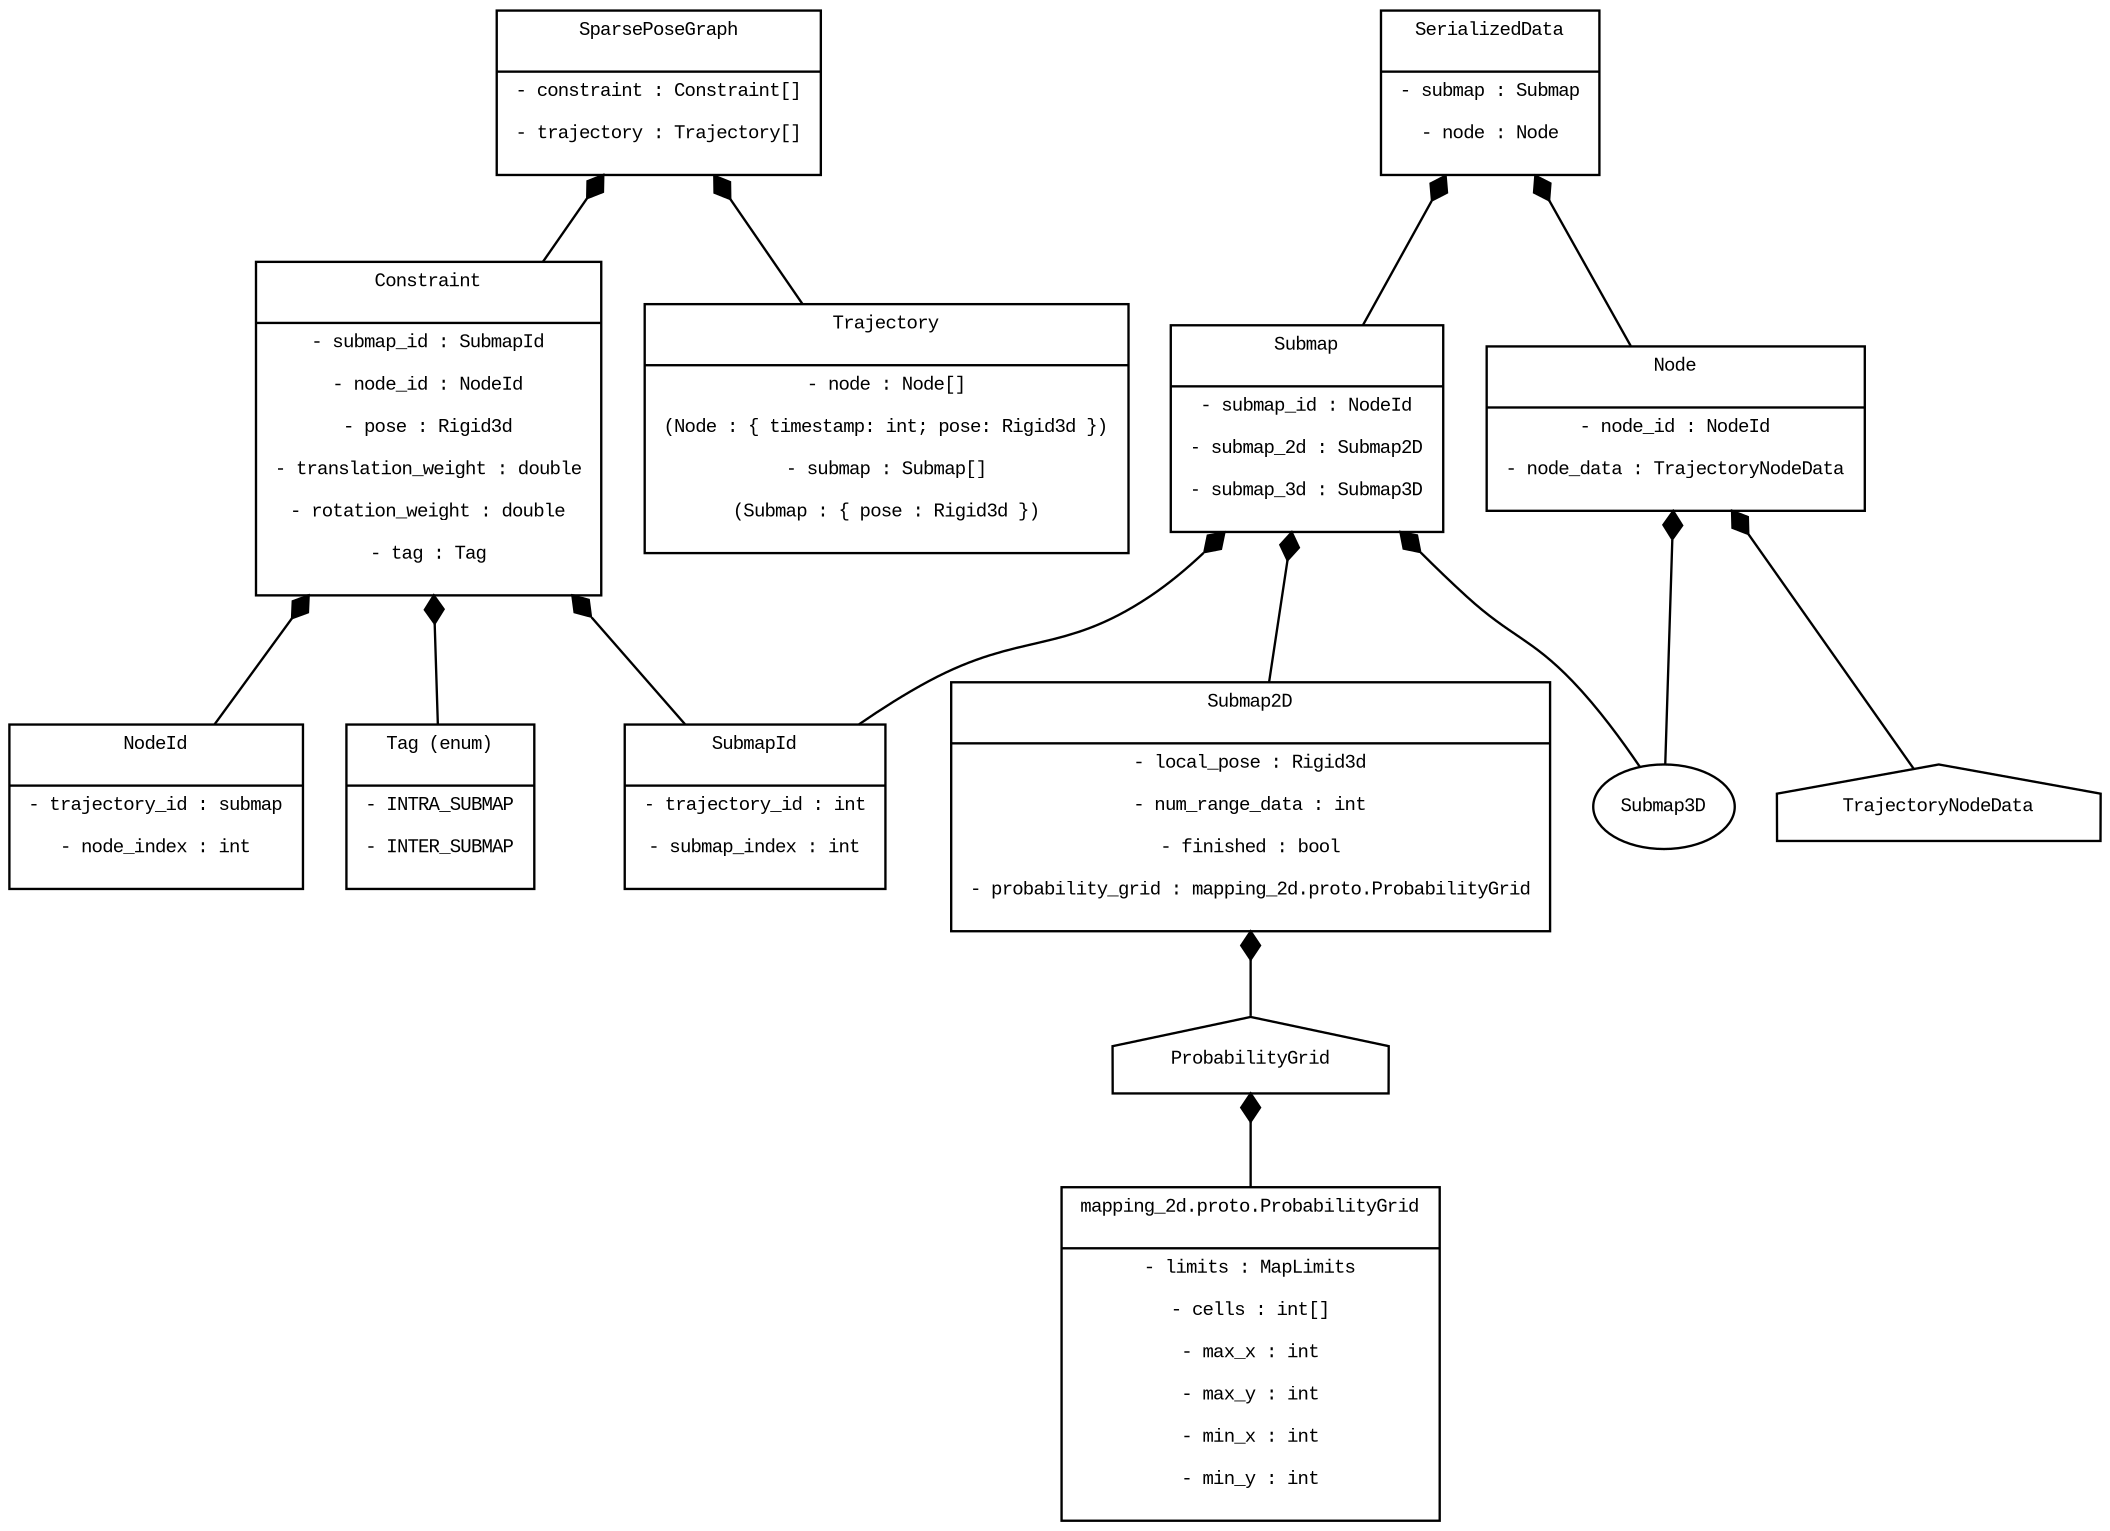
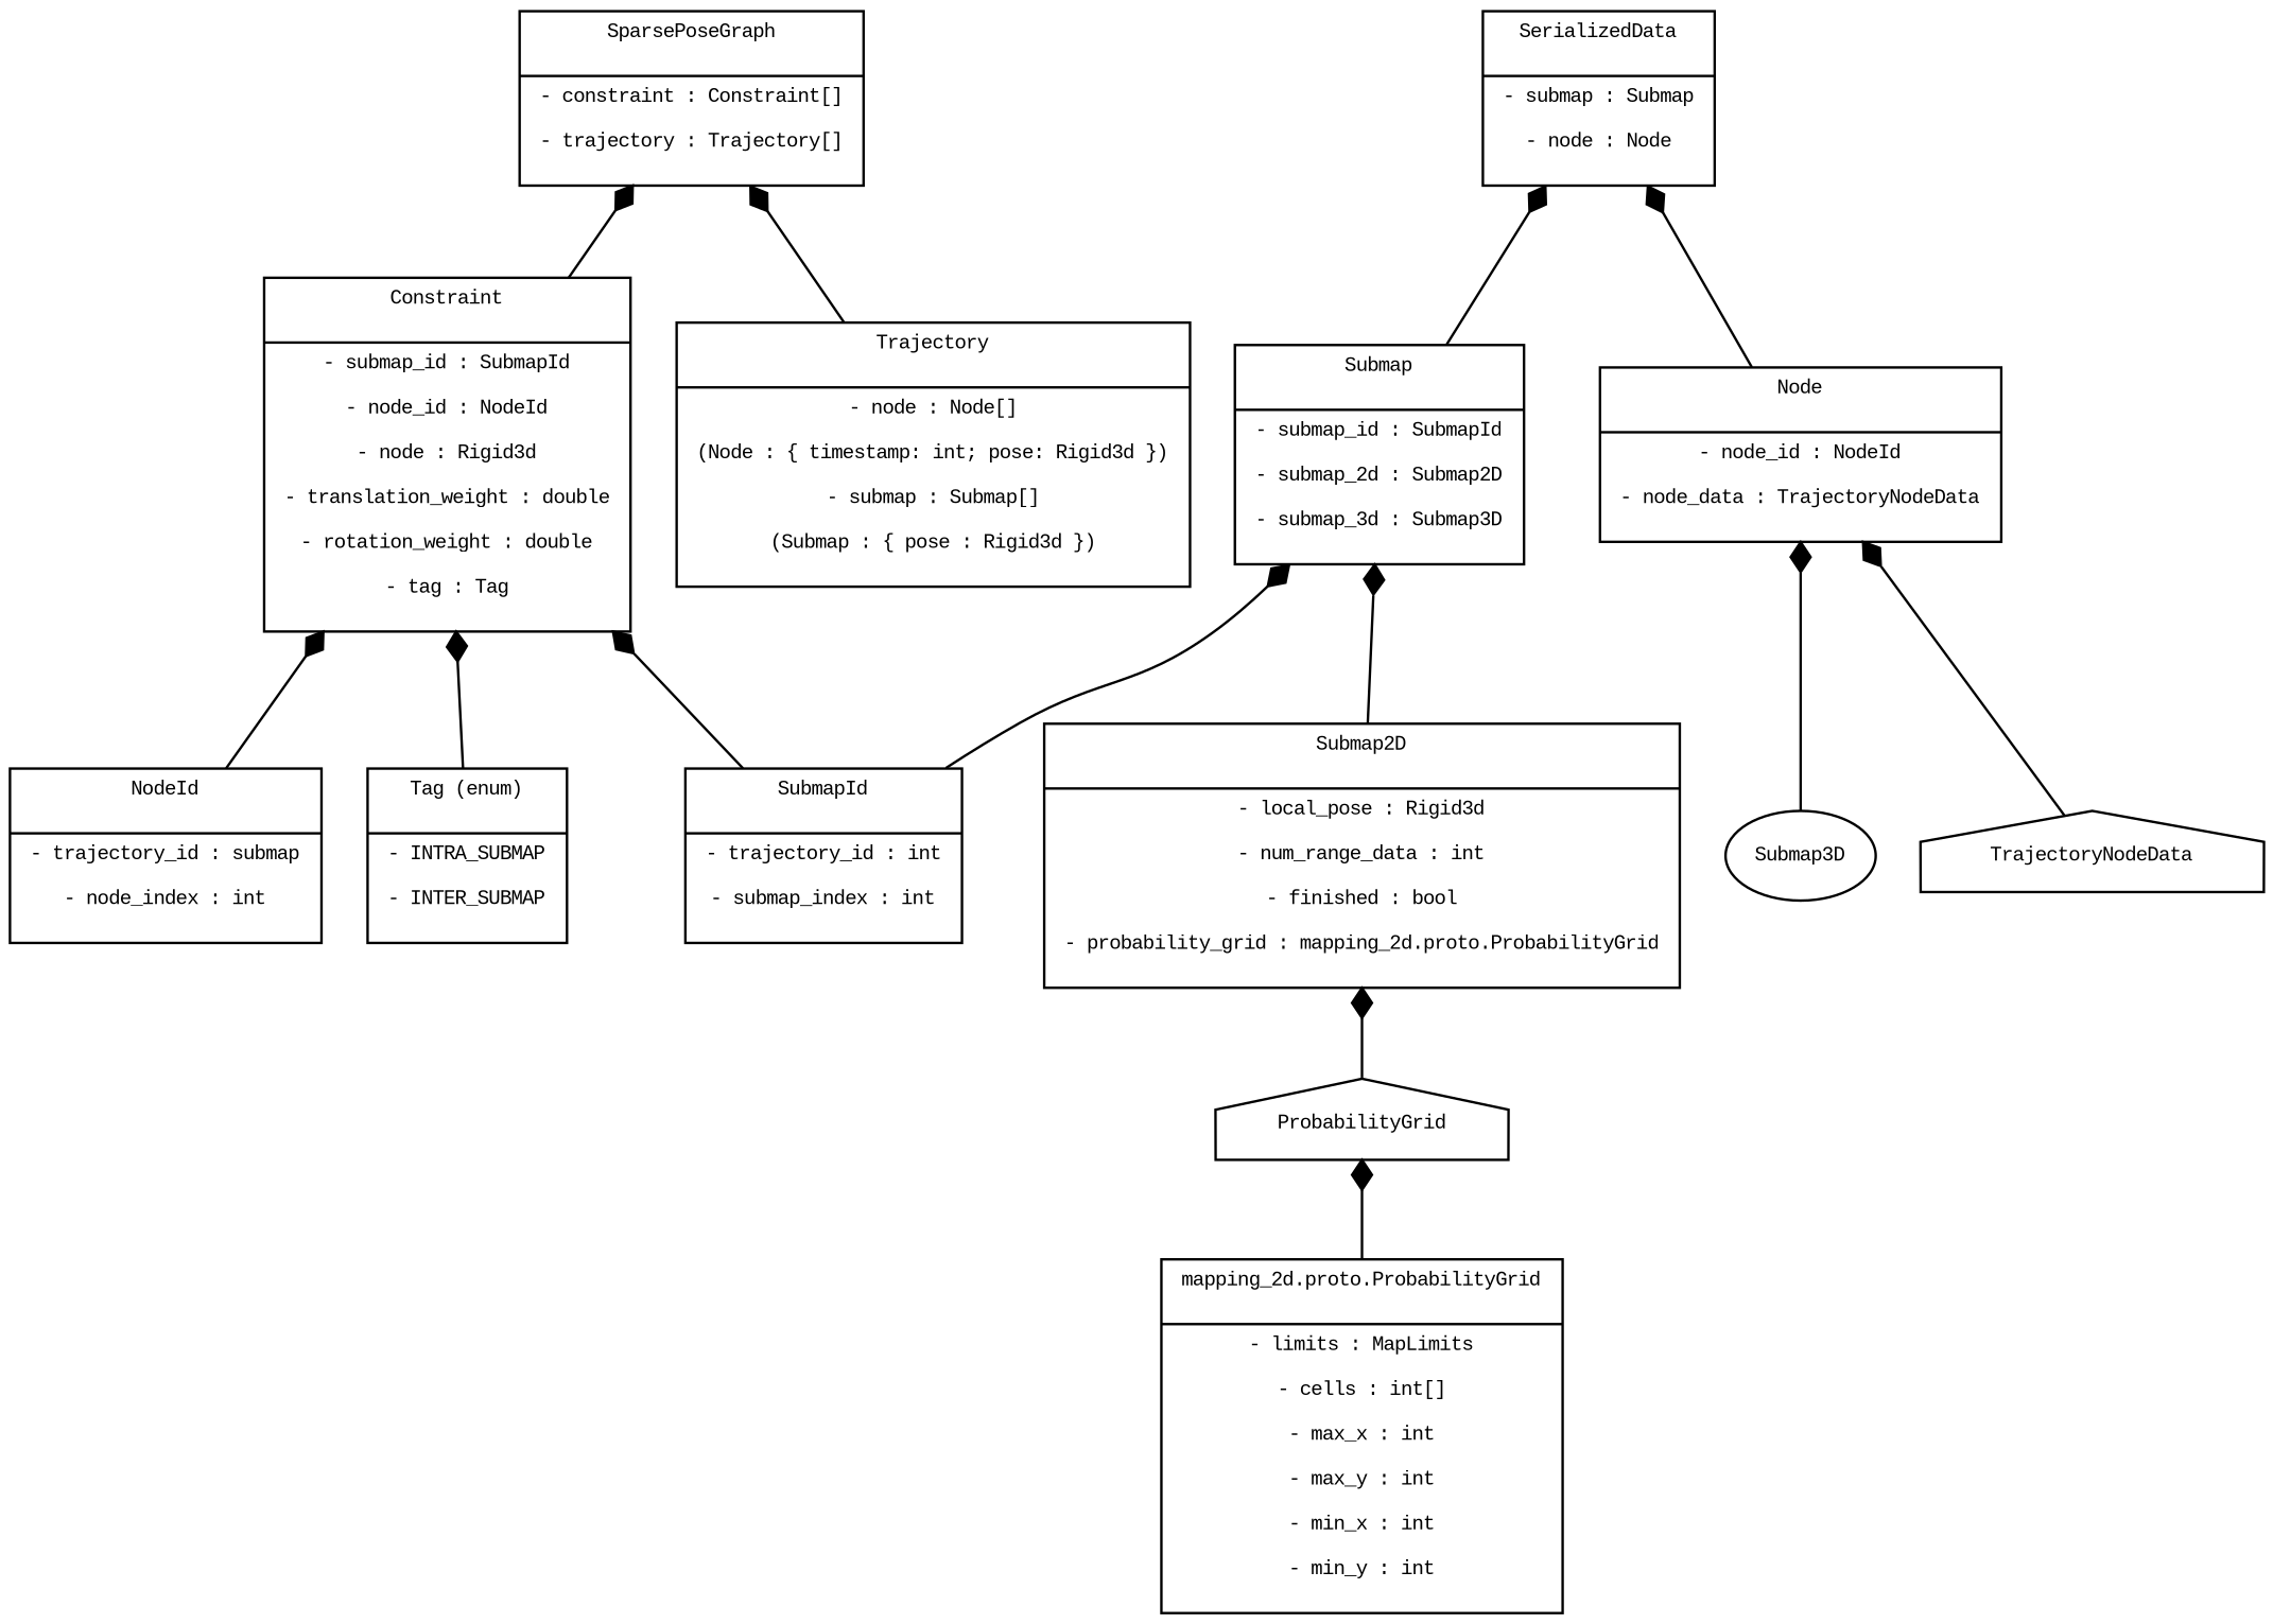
  digraph {
    rankdir=BT
    node [fontname="Courier New" fontsize=8 shape=record]
    edge [arrowhead=diamond]
    n1 [label="{SubmapId\n    		\l|- trajectory_id : int\n    		\l- submap_index : int\n    		\l}"]
-   n2 [label="{Constraint\n    		\l|- submap_id : SubmapId\n    		\l- node_id : NodeId\n    		\l- pose : Rigid3d\n    		\l- translation_weight : double\n    		\l- rotation_weight : double\n    		\l- tag : Tag\n    		\l}"]
-   n3 [label="{Submap\n    		\l|- submap_id : NodeId\n    		\l- submap_2d : Submap2D\n    		\l- submap_3d : Submap3D\n    		\l}"]
+   n2 [label="{Constraint\n    		\l|- submap_id : SubmapId\n    		\l- node_id : NodeId\n    		\l- node : Rigid3d\n    		\l- translation_weight : double\n    		\l- rotation_weight : double\n    		\l- tag : Tag\n    		\l}"]
+   n3 [label="{Submap\n    		\l|- submap_id : SubmapId\n    		\l- submap_2d : Submap2D\n    		\l- submap_3d : Submap3D\n    		\l}"]
    n4 [label="{SparsePoseGraph\n    		\l|- constraint : Constraint[]\n    		\l- trajectory : Trajectory[]\n    		\l}"]
    n5 [label="{SerializedData\n    		\l|- submap : Submap\n    		\l- node : Node\n    		\l}"]
    n6 [label="{NodeId\n    		\l|- trajectory_id : submap\n    		\l- node_index : int\n    		\l}"]
    n7 [label="{Node\n    		\l|- node_id : NodeId\n    		\l- node_data : TrajectoryNodeData\n    		\l}"]
    n8 [label="{Tag (enum)\n    		\l|- INTRA_SUBMAP\n    		\l- INTER_SUBMAP\n    		\l}"]
    n9 [label="{Trajectory\n    		\l|- node : Node[]\n    		\l(Node : \{ timestamp: int; pose: Rigid3d \})\n    		\l- submap : Submap[]\n    		\l(Submap : \{ pose : Rigid3d \})\n    		\l}"]
    n10 [label="{Submap2D\n    		\l|- local_pose : Rigid3d\n    		\l- num_range_data : int\n    		\l- finished : bool\n    		\l- probability_grid : mapping_2d.proto.ProbabilityGrid\n    		\l}"]
    n11 [label="{mapping_2d.proto.ProbabilityGrid\n    		\l|- limits : MapLimits\n    		\l- cells : int[]\n    		\l- max_x : int\n    		\l- max_y : int\n    		\l- min_x : int\n    		\l- min_y : int\n    		\l}"]
    ProbabilityGrid [shape=house]
    Submap3D [shape=ellipse]
    TrajectoryNodeData [shape=house]
    n1 -> n2
    n1 -> n3
    n2 -> n4
    n3 -> n5
    n6 -> n2
    n7 -> n5
    n8 -> n2
    n9 -> n4
    n10 -> n3
    n11 -> ProbabilityGrid
    ProbabilityGrid -> n10
-   Submap3D -> n3
    Submap3D -> n7
    TrajectoryNodeData -> n7
  }
